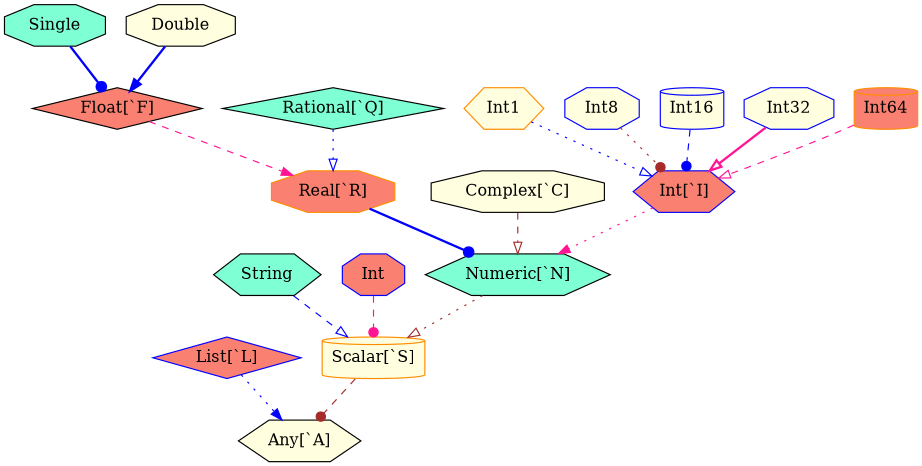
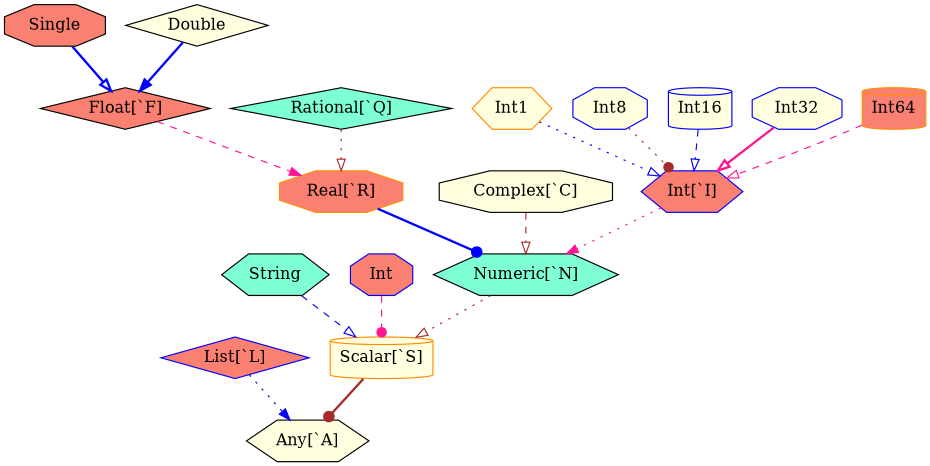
  digraph {
    node [color=black fillcolor=lightyellow shape=octagon style=filled]
    edge [arrowhead=onormal color=blue style=dashed]
    n1 [color=blue fillcolor=salmon label="Int[`I]" shape=hexagon]
    Int1 [color=darkorange shape=hexagon]
    Int8 [color=blue]
    Int16 [color=blue shape=cylinder]
    Int32 [color=blue]
    Int64 [color=darkorange fillcolor=salmon shape=cylinder]
    n7 [fillcolor=salmon label="Float[`F]" shape=diamond]
-   Single [fillcolor=aquamarine]
-   Double
+   Single [fillcolor=salmon]
+   Double [shape=diamond]
    n10 [color=darkorange fillcolor=salmon label="Real[`R]"]
    n11 [fillcolor=aquamarine label="Rational[`Q]" shape=diamond]
    n12 [fillcolor=aquamarine label="Numeric[`N]" shape=hexagon]
    n13 [label="Complex[`C]"]
    n14 [color=darkorange label="Scalar[`S]" shape=cylinder]
    String [fillcolor=aquamarine shape=hexagon]
    n16 [color=blue fillcolor=salmon label=Int]
    n17 [label="Any[`A]" shape=hexagon]
    n18 [color=blue fillcolor=salmon label="List[`L]" shape=diamond]
    subgraph sub_1 {
      n14
      String
      n16
      subgraph sub_2 {
        n12
        n13
        subgraph sub_3 {
          n10
          n11
          subgraph sub_4 {
            n1
            Int1
            Int8
            Int16
            Int32
            Int64
          }
          subgraph sub_5 {
            n7
            Single
            Double
          }
        }
      }
    }
    n1 -> n12 [arrowhead=normal color=deeppink style=dotted]
    Int1 -> n1 [style=dotted]
    Int8 -> n1 [arrowhead=dot color=brown style=dotted]
-   Int16 -> n1 [arrowhead=dot]
+   Int16 -> n1
    Int32 -> n1 [color=deeppink style=bold]
    Int64 -> n1 [color=deeppink]
    n7 -> n10 [arrowhead=normal color=deeppink]
-   Single -> n7 [arrowhead=dot style=bold]
+   Single -> n7 [style=bold]
    Double -> n7 [arrowhead=normal style=bold]
    n10 -> n12 [arrowhead=dot style=bold]
-   n11 -> n10 [style=dotted]
+   n11 -> n10 [color=brown style=dotted]
    n12 -> n14 [color=brown style=dotted]
    n13 -> n12 [color=brown]
-   n14 -> n17 [arrowhead=dot color=brown]
+   n14 -> n17 [arrowhead=dot color=brown style=bold]
    String -> n14
    n16 -> n14 [arrowhead=dot color=deeppink]
    n18 -> n17 [arrowhead=normal style=dotted]
  }
